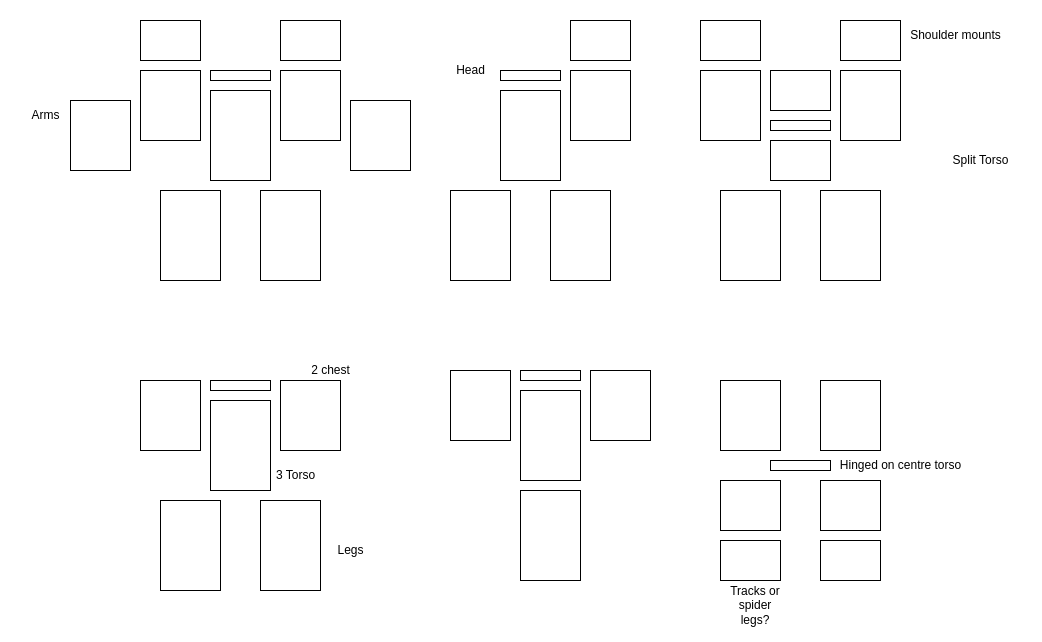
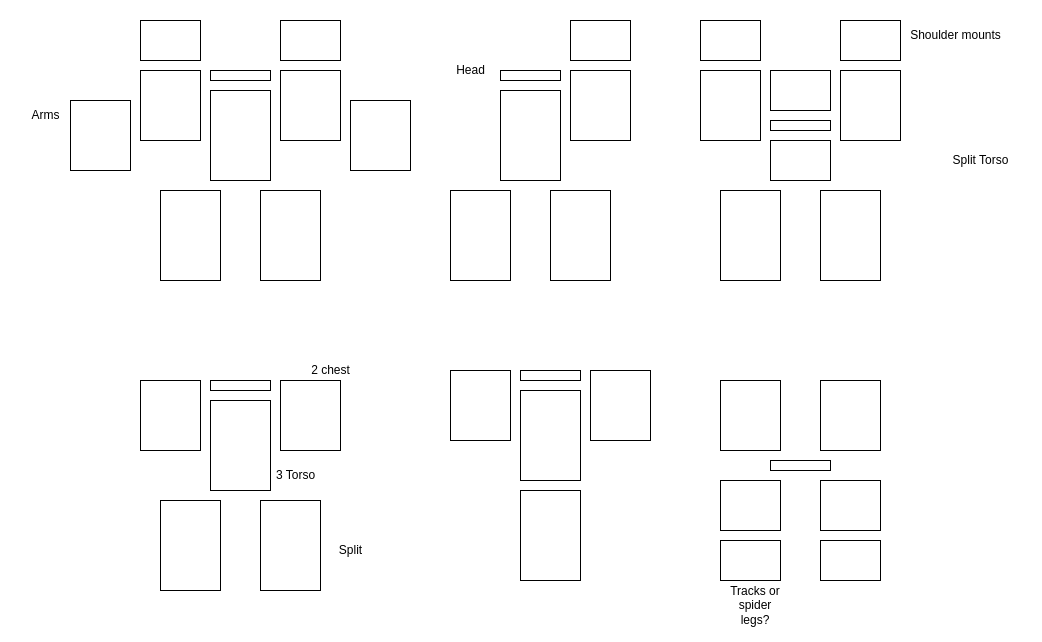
  <mxCell id="0" />
  <mxCell id="1" parent="0" />
  <mxCell id="2" value="" style="rounded=0;whiteSpace=wrap;html=1;" vertex="1" parent="1"><mxGeometry x="160" y="190" width="60" height="90" as="geometry" /></mxCell>
  <mxCell id="3" value="" style="rounded=0;whiteSpace=wrap;html=1;" vertex="1" parent="1"><mxGeometry x="260" y="190" width="60" height="90" as="geometry" /></mxCell>
  <mxCell id="4" value="" style="rounded=0;whiteSpace=wrap;html=1;" vertex="1" parent="1"><mxGeometry x="210" y="90" width="60" height="90" as="geometry" /></mxCell>
  <mxCell id="5" value="" style="rounded=0;whiteSpace=wrap;html=1;" vertex="1" parent="1"><mxGeometry x="280" y="70" width="60" height="70" as="geometry" /></mxCell>
  <mxCell id="6" value="" style="rounded=0;whiteSpace=wrap;html=1;" vertex="1" parent="1"><mxGeometry x="140" y="70" width="60" height="70" as="geometry" /></mxCell>
  <mxCell id="7" value="" style="rounded=0;whiteSpace=wrap;html=1;" vertex="1" parent="1"><mxGeometry x="70" y="100" width="60" height="70" as="geometry" /></mxCell>
  <mxCell id="8" value="" style="rounded=0;whiteSpace=wrap;html=1;" vertex="1" parent="1"><mxGeometry x="350" y="100" width="60" height="70" as="geometry" /></mxCell>
  <mxCell id="9" value="" style="rounded=0;whiteSpace=wrap;html=1;" vertex="1" parent="1"><mxGeometry x="280" y="20" width="60" height="40" as="geometry" /></mxCell>
  <mxCell id="10" value="" style="rounded=0;whiteSpace=wrap;html=1;" vertex="1" parent="1"><mxGeometry x="140" y="20" width="60" height="40" as="geometry" /></mxCell>
  <mxCell id="11" value="" style="rounded=0;whiteSpace=wrap;html=1;" vertex="1" parent="1"><mxGeometry x="210" y="70" width="60" height="10" as="geometry" /></mxCell>
  <mxCell id="12" value="" style="rounded=0;whiteSpace=wrap;html=1;" vertex="1" parent="1"><mxGeometry x="450" y="190" width="60" height="90" as="geometry" /></mxCell>
  <mxCell id="13" value="" style="rounded=0;whiteSpace=wrap;html=1;" vertex="1" parent="1"><mxGeometry x="550" y="190" width="60" height="90" as="geometry" /></mxCell>
  <mxCell id="14" value="" style="rounded=0;whiteSpace=wrap;html=1;" vertex="1" parent="1"><mxGeometry x="500" y="90" width="60" height="90" as="geometry" /></mxCell>
  <mxCell id="15" value="" style="rounded=0;whiteSpace=wrap;html=1;" vertex="1" parent="1"><mxGeometry x="570" y="70" width="60" height="70" as="geometry" /></mxCell>
  <mxCell id="16" value="" style="rounded=0;whiteSpace=wrap;html=1;" vertex="1" parent="1"><mxGeometry x="570" y="20" width="60" height="40" as="geometry" /></mxCell>
  <mxCell id="17" value="" style="rounded=0;whiteSpace=wrap;html=1;" vertex="1" parent="1"><mxGeometry x="500" y="70" width="60" height="10" as="geometry" /></mxCell>
  <mxCell id="18" value="" style="rounded=0;whiteSpace=wrap;html=1;" vertex="1" parent="1"><mxGeometry x="720" y="190" width="60" height="90" as="geometry" /></mxCell>
  <mxCell id="19" value="" style="rounded=0;whiteSpace=wrap;html=1;" vertex="1" parent="1"><mxGeometry x="820" y="190" width="60" height="90" as="geometry" /></mxCell>
  <mxCell id="20" value="" style="rounded=0;whiteSpace=wrap;html=1;" vertex="1" parent="1"><mxGeometry x="770" y="140" width="60" height="40" as="geometry" /></mxCell>
  <mxCell id="21" value="" style="rounded=0;whiteSpace=wrap;html=1;" vertex="1" parent="1"><mxGeometry x="840" y="70" width="60" height="70" as="geometry" /></mxCell>
  <mxCell id="22" value="" style="rounded=0;whiteSpace=wrap;html=1;" vertex="1" parent="1"><mxGeometry x="840" y="20" width="60" height="40" as="geometry" /></mxCell>
  <mxCell id="23" value="" style="rounded=0;whiteSpace=wrap;html=1;" vertex="1" parent="1"><mxGeometry x="770" y="120" width="60" height="10" as="geometry" /></mxCell>
  <mxCell id="24" value="" style="rounded=0;whiteSpace=wrap;html=1;" vertex="1" parent="1"><mxGeometry x="770" y="70" width="60" height="40" as="geometry" /></mxCell>
  <mxCell id="25" value="" style="rounded=0;whiteSpace=wrap;html=1;" vertex="1" parent="1"><mxGeometry x="700" y="70" width="60" height="70" as="geometry" /></mxCell>
  <mxCell id="26" value="" style="rounded=0;whiteSpace=wrap;html=1;" vertex="1" parent="1"><mxGeometry x="700" y="20" width="60" height="40" as="geometry" /></mxCell>
  <mxCell id="27" value="" style="rounded=0;whiteSpace=wrap;html=1;" vertex="1" parent="1"><mxGeometry x="160" y="500" width="60" height="90" as="geometry" /></mxCell>
  <mxCell id="28" value="" style="rounded=0;whiteSpace=wrap;html=1;" vertex="1" parent="1"><mxGeometry x="260" y="500" width="60" height="90" as="geometry" /></mxCell>
  <mxCell id="29" value="" style="rounded=0;whiteSpace=wrap;html=1;" vertex="1" parent="1"><mxGeometry x="210" y="400" width="60" height="90" as="geometry" /></mxCell>
  <mxCell id="30" value="" style="rounded=0;whiteSpace=wrap;html=1;" vertex="1" parent="1"><mxGeometry x="280" y="380" width="60" height="70" as="geometry" /></mxCell>
  <mxCell id="31" value="" style="rounded=0;whiteSpace=wrap;html=1;" vertex="1" parent="1"><mxGeometry x="210" y="380" width="60" height="10" as="geometry" /></mxCell>
  <mxCell id="32" value="" style="rounded=0;whiteSpace=wrap;html=1;" vertex="1" parent="1"><mxGeometry x="140" y="380" width="60" height="70" as="geometry" /></mxCell>
  <mxCell id="33" value="" style="rounded=0;whiteSpace=wrap;html=1;" vertex="1" parent="1"><mxGeometry x="520" y="490" width="60" height="90" as="geometry" /></mxCell>
  <mxCell id="34" value="" style="rounded=0;whiteSpace=wrap;html=1;" vertex="1" parent="1"><mxGeometry x="520" y="390" width="60" height="90" as="geometry" /></mxCell>
  <mxCell id="35" value="" style="rounded=0;whiteSpace=wrap;html=1;" vertex="1" parent="1"><mxGeometry x="590" y="370" width="60" height="70" as="geometry" /></mxCell>
  <mxCell id="36" value="" style="rounded=0;whiteSpace=wrap;html=1;" vertex="1" parent="1"><mxGeometry x="520" y="370" width="60" height="10" as="geometry" /></mxCell>
  <mxCell id="37" value="" style="rounded=0;whiteSpace=wrap;html=1;" vertex="1" parent="1"><mxGeometry x="450" y="370" width="60" height="70" as="geometry" /></mxCell>
  <mxCell id="38" value="" style="rounded=0;whiteSpace=wrap;html=1;" vertex="1" parent="1"><mxGeometry x="720" y="540" width="60" height="40" as="geometry" /></mxCell>
  <mxCell id="39" value="" style="rounded=0;whiteSpace=wrap;html=1;" vertex="1" parent="1"><mxGeometry x="820" y="540" width="60" height="40" as="geometry" /></mxCell>
  <mxCell id="40" value="" style="rounded=0;whiteSpace=wrap;html=1;" vertex="1" parent="1"><mxGeometry x="820" y="480" width="60" height="50" as="geometry" /></mxCell>
  <mxCell id="41" value="" style="rounded=0;whiteSpace=wrap;html=1;" vertex="1" parent="1"><mxGeometry x="820" y="380" width="60" height="70" as="geometry" /></mxCell>
  <mxCell id="42" value="" style="rounded=0;whiteSpace=wrap;html=1;" vertex="1" parent="1"><mxGeometry x="770" y="460" width="60" height="10" as="geometry" /></mxCell>
  <mxCell id="43" value="" style="rounded=0;whiteSpace=wrap;html=1;" vertex="1" parent="1"><mxGeometry x="720" y="380" width="60" height="70" as="geometry" /></mxCell>
  <mxCell id="44" value="" style="rounded=0;whiteSpace=wrap;html=1;" vertex="1" parent="1"><mxGeometry x="720" y="480" width="60" height="50" as="geometry" /></mxCell>
  <mxCell id="45" value="Tracks or spider legs?" style="text;html=1;strokeColor=none;fillColor=none;align=center;verticalAlign=middle;whiteSpace=wrap;rounded=0;" vertex="1" parent="1"><mxGeometry x="725" y="590" width="60" height="30" as="geometry" /></mxCell>
- <mxCell id="46" value="Hinged on centre torso" style="text;html=1;align=center;verticalAlign=middle;resizable=0;points=[];autosize=1;strokeColor=none;fillColor=none;" vertex="1" parent="1"><mxGeometry x="830" y="450" width="140" height="30" as="geometry" /></mxCell>
- <mxCell id="47" value="Legs" style="text;html=1;align=center;verticalAlign=middle;resizable=0;points=[];autosize=1;strokeColor=none;fillColor=none;" vertex="1" parent="1"><mxGeometry x="325" y="535" width="50" height="30" as="geometry" /></mxCell>
+ <mxCell id="47" value="Split" style="text;html=1;align=center;verticalAlign=middle;resizable=0;points=[];autosize=1;strokeColor=none;fillColor=none;" vertex="1" parent="1"><mxGeometry x="325" y="535" width="50" height="30" as="geometry" /></mxCell>
  <mxCell id="48" value="3 Torso" style="text;html=1;align=center;verticalAlign=middle;resizable=0;points=[];autosize=1;strokeColor=none;fillColor=none;" vertex="1" parent="1"><mxGeometry x="265" y="460" width="60" height="30" as="geometry" /></mxCell>
  <mxCell id="49" value="2 chest" style="text;html=1;align=center;verticalAlign=middle;resizable=0;points=[];autosize=1;strokeColor=none;fillColor=none;" vertex="1" parent="1"><mxGeometry x="300" y="355" width="60" height="30" as="geometry" /></mxCell>
  <mxCell id="50" value="Shoulder mounts" style="text;html=1;align=center;verticalAlign=middle;resizable=0;points=[];autosize=1;strokeColor=none;fillColor=none;" vertex="1" parent="1"><mxGeometry x="900" y="20" width="110" height="30" as="geometry" /></mxCell>
  <mxCell id="51" value="Split Torso" style="text;html=1;align=center;verticalAlign=middle;resizable=0;points=[];autosize=1;strokeColor=none;fillColor=none;" vertex="1" parent="1"><mxGeometry x="940" y="145" width="80" height="30" as="geometry" /></mxCell>
  <mxCell id="52" value="Arms" style="text;html=1;align=center;verticalAlign=middle;resizable=0;points=[];autosize=1;strokeColor=none;fillColor=none;" vertex="1" parent="1"><mxGeometry x="20" y="100" width="50" height="30" as="geometry" /></mxCell>
  <mxCell id="53" value="Head" style="text;html=1;align=center;verticalAlign=middle;resizable=0;points=[];autosize=1;strokeColor=none;fillColor=none;" vertex="1" parent="1"><mxGeometry x="445" y="55" width="50" height="30" as="geometry" /></mxCell>
